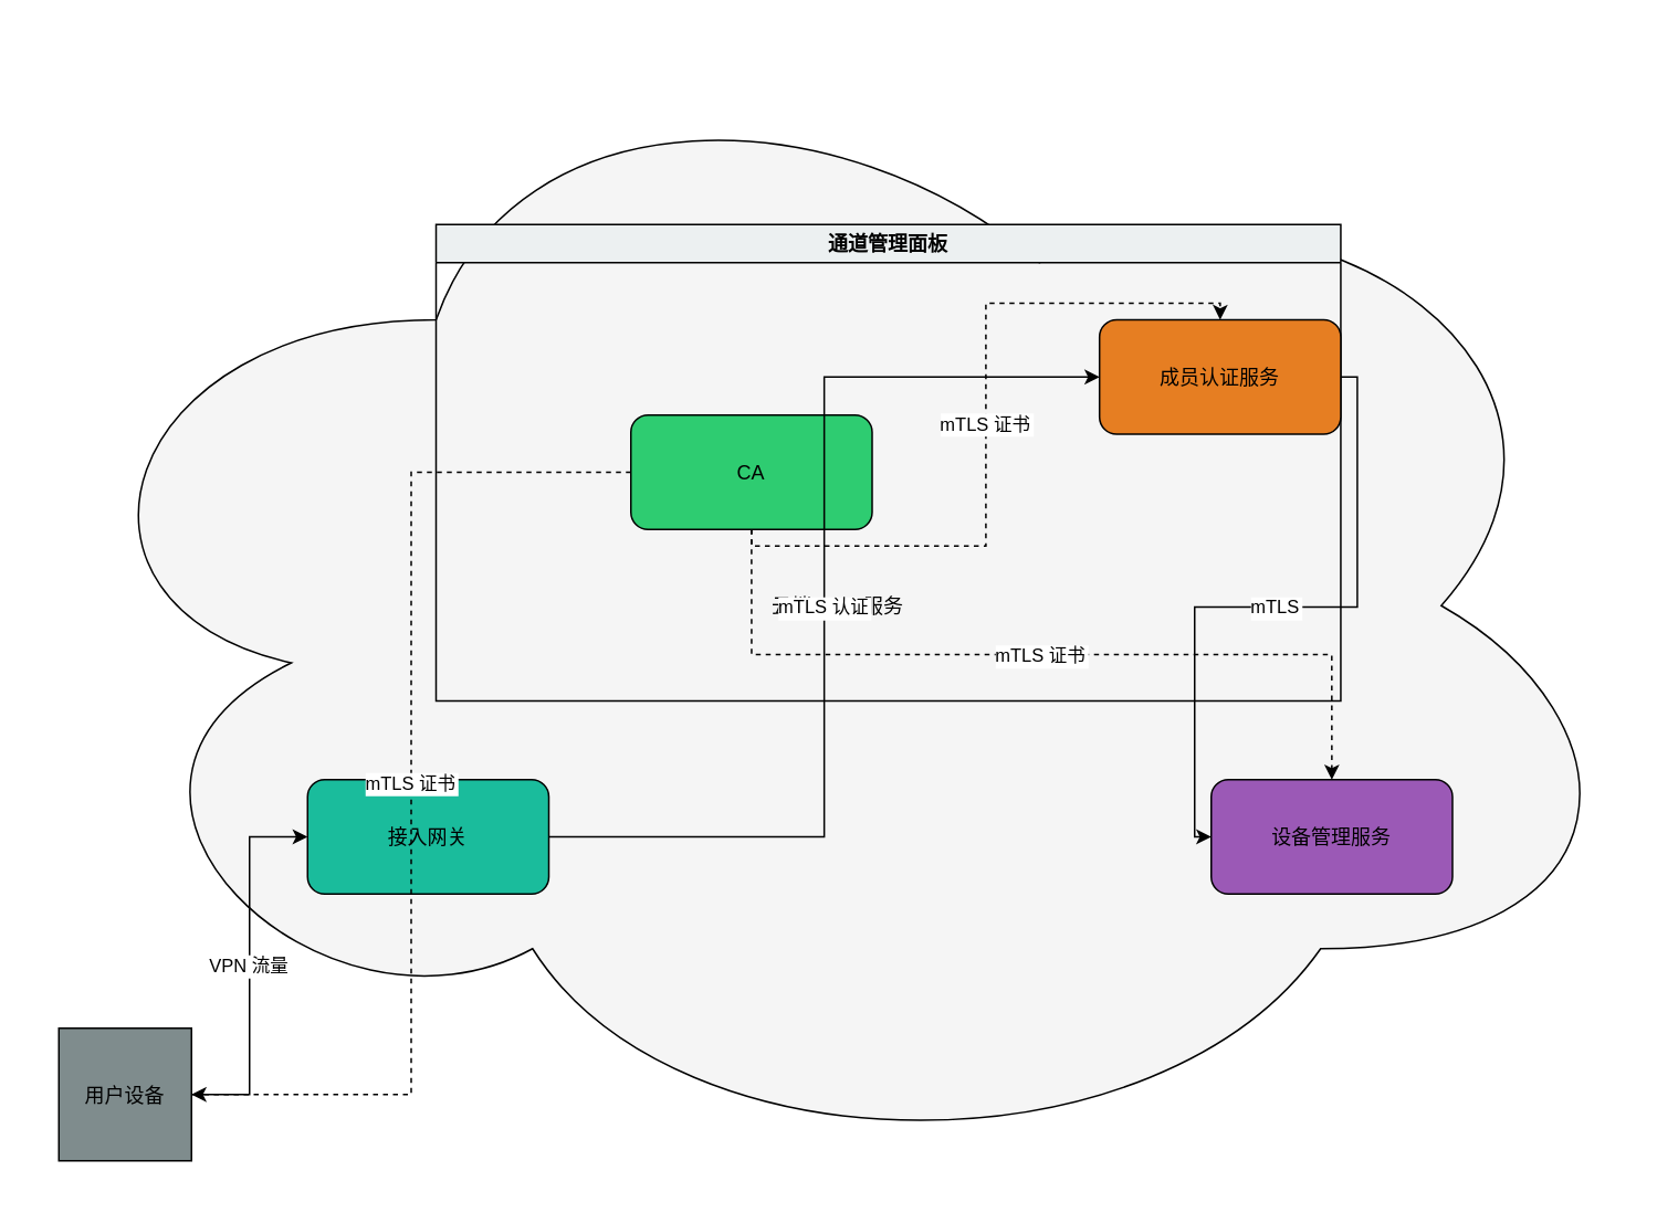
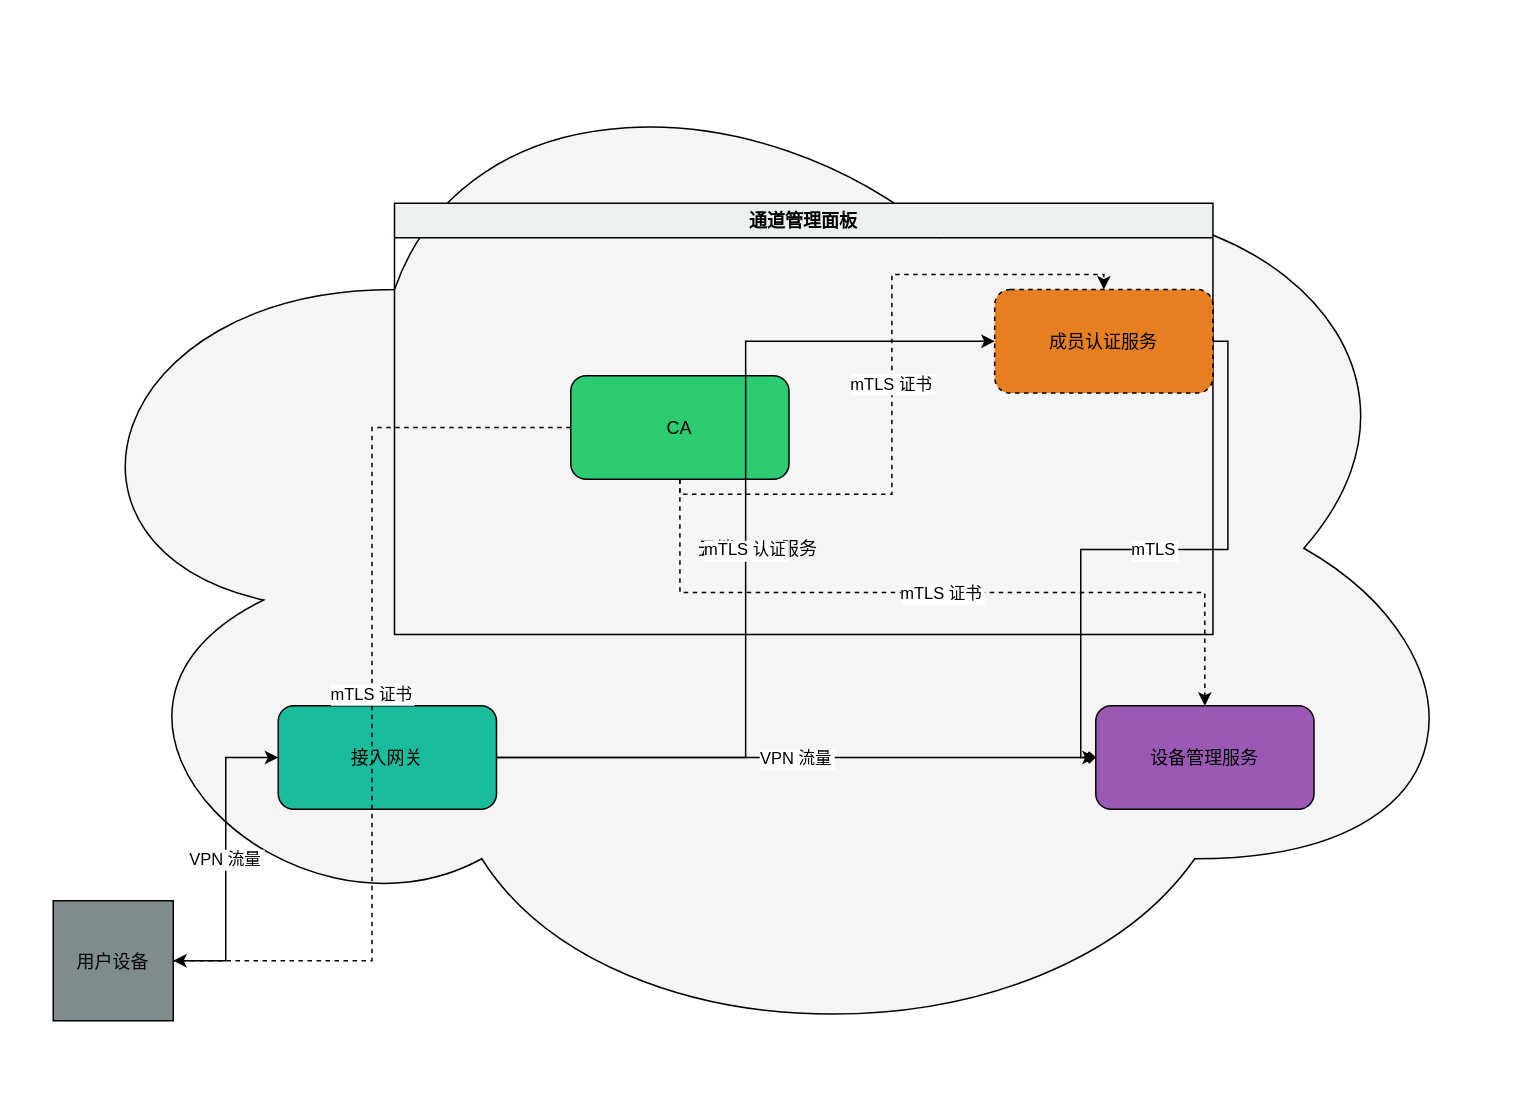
  <mxCell id="0" />
  <mxCell id="1" parent="0" />
  <mxCell id="2" value="云端 VPN 服务" style="shape=cloud;fillColor=#f5f5f5;strokeColor=#000000;" vertex="1" parent="1"><mxGeometry x="20" y="20" width="970" height="690" as="geometry" /></mxCell>
  <mxCell id="3" value="通道管理面板" style="swimlane;fillColor=#ecf0f1;strokeColor=#000000;" vertex="1" parent="2"><mxGeometry x="242.5" y="115.0" width="545.625" height="287.5" as="geometry" /></mxCell>
  <mxCell id="4" value="CA" style="rounded=1;fillColor=#2ecc71;strokeColor=#000000;" vertex="1" parent="3"><mxGeometry x="117.505" y="115" width="145.5" height="69" as="geometry" /></mxCell>
- <mxCell id="5" value="成员认证服务" style="rounded=1;fillColor=#e67e22;strokeColor=#000000;" vertex="1" parent="3"><mxGeometry x="400.125" y="57.5" width="145.5" height="69" as="geometry" /></mxCell>
+ <mxCell id="5" value="成员认证服务" style="rounded=1;fillColor=#e67e22;strokeColor=#000000;dashed=1;" vertex="1" parent="3"><mxGeometry x="400.125" y="57.5" width="145.5" height="69" as="geometry" /></mxCell>
  <mxCell id="6" value="mTLS 证书" style="edgeStyle=orthogonalEdgeStyle;rounded=0;dashed=1;exitX=0.5;exitY=1;entryX=0.5;entryY=0;" edge="1" parent="3" source="4" target="5"><mxGeometry relative="1" as="geometry" /></mxCell>
  <mxCell id="7" value="接入网关" style="rounded=1;fillColor=#1abc9c;strokeColor=#000000;" vertex="1" parent="2"><mxGeometry x="165.005" y="450.0" width="145.5" height="69" as="geometry" /></mxCell>
  <mxCell id="8" value="设备管理服务" style="rounded=1;fillColor=#9b59b6;strokeColor=#000000;" vertex="1" parent="2"><mxGeometry x="709.995" y="450.0" width="145.5" height="69" as="geometry" /></mxCell>
  <mxCell id="9" value="mTLS 认证" style="edgeStyle=orthogonalEdgeStyle;rounded=0;exitX=1;exitY=0.5;entryX=0;entryY=0.5;" edge="1" parent="2" source="7" target="5"><mxGeometry relative="1" as="geometry" /></mxCell>
- <mxCell id="10" value="mTLS" style="edgeStyle=orthogonalEdgeStyle;rounded=0;exitX=1;exitY=0.5;entryX=0;entryY=0.5;" edge="1" parent="2" source="5" target="8"><mxGeometry relative="1" as="geometry" /></mxCell>
+ <mxCell id="10" value="mTLS" style="edgeStyle=orthogonalEdgeStyle;rounded=0;exitX=1;exitY=0.5;entryX=0;entryY=0.5;endArrow=diamond;" edge="1" parent="2" source="5" target="8"><mxGeometry relative="1" as="geometry" /></mxCell>
  <mxCell id="11" value="mTLS 证书" style="edgeStyle=orthogonalEdgeStyle;rounded=0;dashed=1;exitX=0.5;exitY=1;entryX=0.5;entryY=0;" edge="1" parent="2" source="4" target="8"><mxGeometry relative="1" as="geometry" /></mxCell>
- <mxCell id="13" value="用户设备" style="shape=mxgraph.network.device;fillColor=#7f8c8d;strokeColor=#000000;" vertex="1" parent="2"><mxGeometry x="15" y="600" width="80" height="80" as="geometry" /></mxCell>
+ <mxCell id="12" value="VPN 流量" style="edgeStyle=orthogonalEdgeStyle;rounded=0;exitX=1;exitY=0.5;entryX=0;entryY=0.5;" edge="1" parent="2" source="7" target="8"><mxGeometry relative="1" as="geometry" /></mxCell>
+ <mxCell id="13" value="用户设备" style="shape=mxgraph.network.device;fillColor=#7f8c8d;strokeColor=#000000;" vertex="1" parent="2"><mxGeometry x="15" y="580" width="80" height="80" as="geometry" /></mxCell>
  <mxCell id="14" value="VPN 流量" style="edgeStyle=orthogonalEdgeStyle;rounded=0;exitX=1;exitY=0.5;entryX=0;entryY=0.5;" edge="1" parent="2" source="13" target="7"><mxGeometry relative="1" as="geometry" /></mxCell>
  <mxCell id="15" value="mTLS 证书" style="edgeStyle=orthogonalEdgeStyle;rounded=0;dashed=1;exitX=0;exitY=0.5;entryX=1;entryY=0.5;" edge="1" parent="2" source="4" target="13"><mxGeometry relative="1" as="geometry" /></mxCell>
